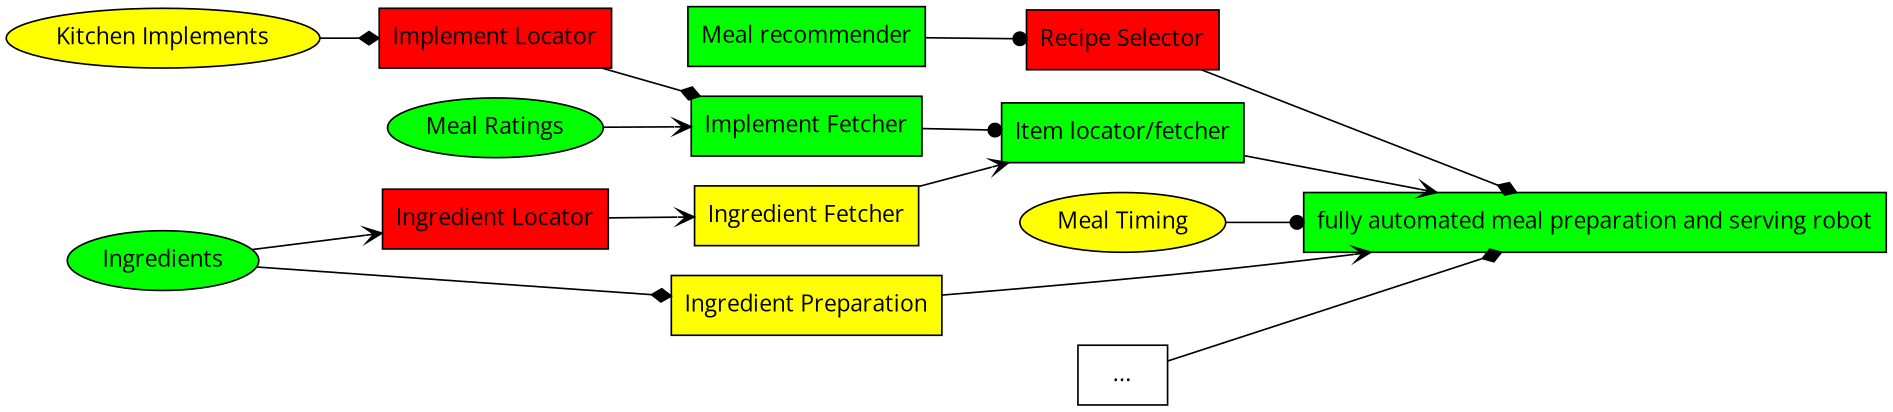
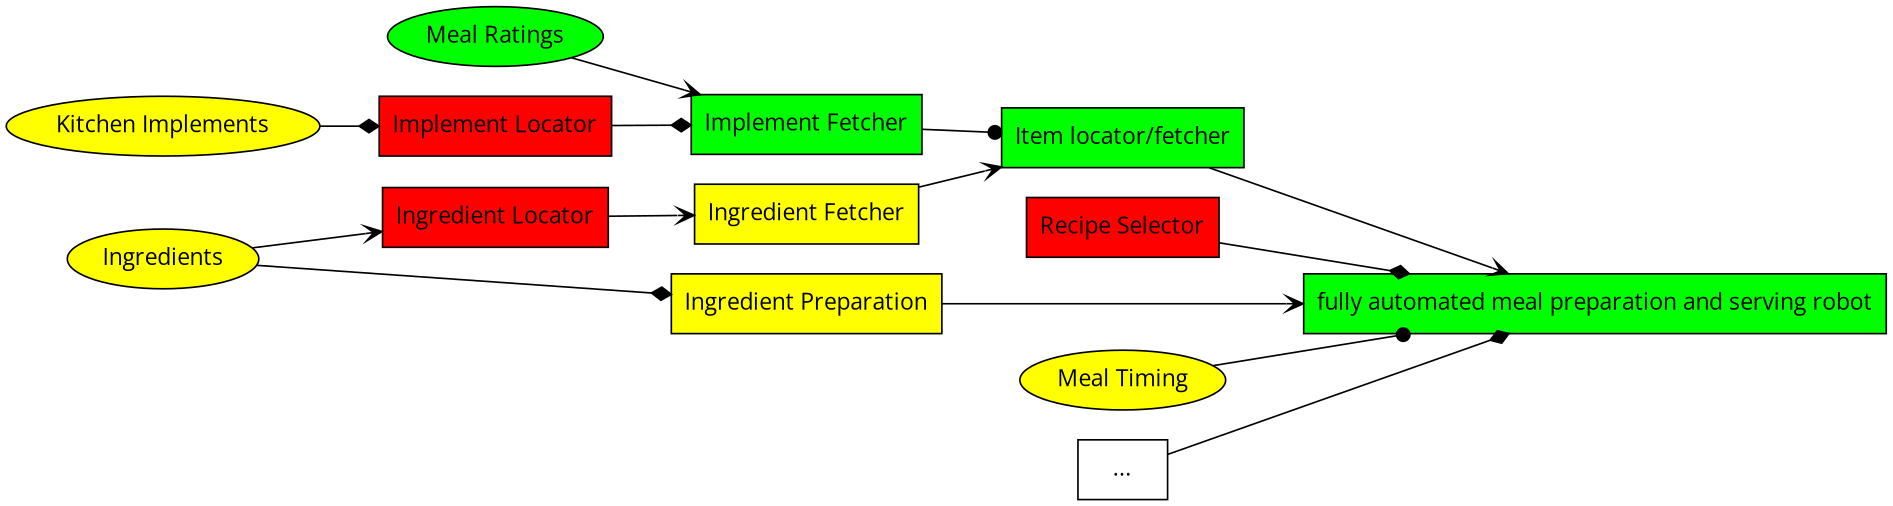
  digraph {
    fontname="Open Sans"
    rankdir=LR
    node [fillcolor=green fontname="Open Sans" style=filled shape=box]
    edge [arrowhead=vee fontname="Open Sans"]
    n1 [label="Meal Ratings" shape=""]
    n2 [label="Implement Fetcher"]
-   n3 [label="Meal recommender"]
    n4 [fillcolor=red label="Recipe Selector"]
    n5 [fillcolor=yellow label="Kitchen Implements" shape=""]
    n6 [fillcolor=red label="Implement Locator"]
-   n7 [label=Ingredients shape=""]
+   n7 [fillcolor=yellow label=Ingredients shape=""]
    n8 [fillcolor=red label="Ingredient Locator"]
    n9 [fillcolor=yellow label="Ingredient Preparation"]
    n10 [fillcolor=yellow label="Ingredient Fetcher"]
    n11 [label="fully automated meal preparation and serving robot"]
    n12 [fillcolor=yellow label="Meal Timing" shape=""]
    n13 [label="Item locator/fetcher"]
    n14 [label="..." fillcolor="" style=""]
    n1 -> n2
    n2 -> n13 [arrowhead=dot]
-   n3 -> n4 [arrowhead=dot]
    n4 -> n11 [arrowhead=diamond]
    n5 -> n6 [arrowhead=diamond]
    n6 -> n2 [arrowhead=diamond]
    n7 -> n8
    n7 -> n9 [arrowhead=diamond]
    n8 -> n10
    n9 -> n11
    n10 -> n13
    n12 -> n11 [arrowhead=dot]
    n13 -> n11
    n14 -> n11 [arrowhead=diamond]
  }
